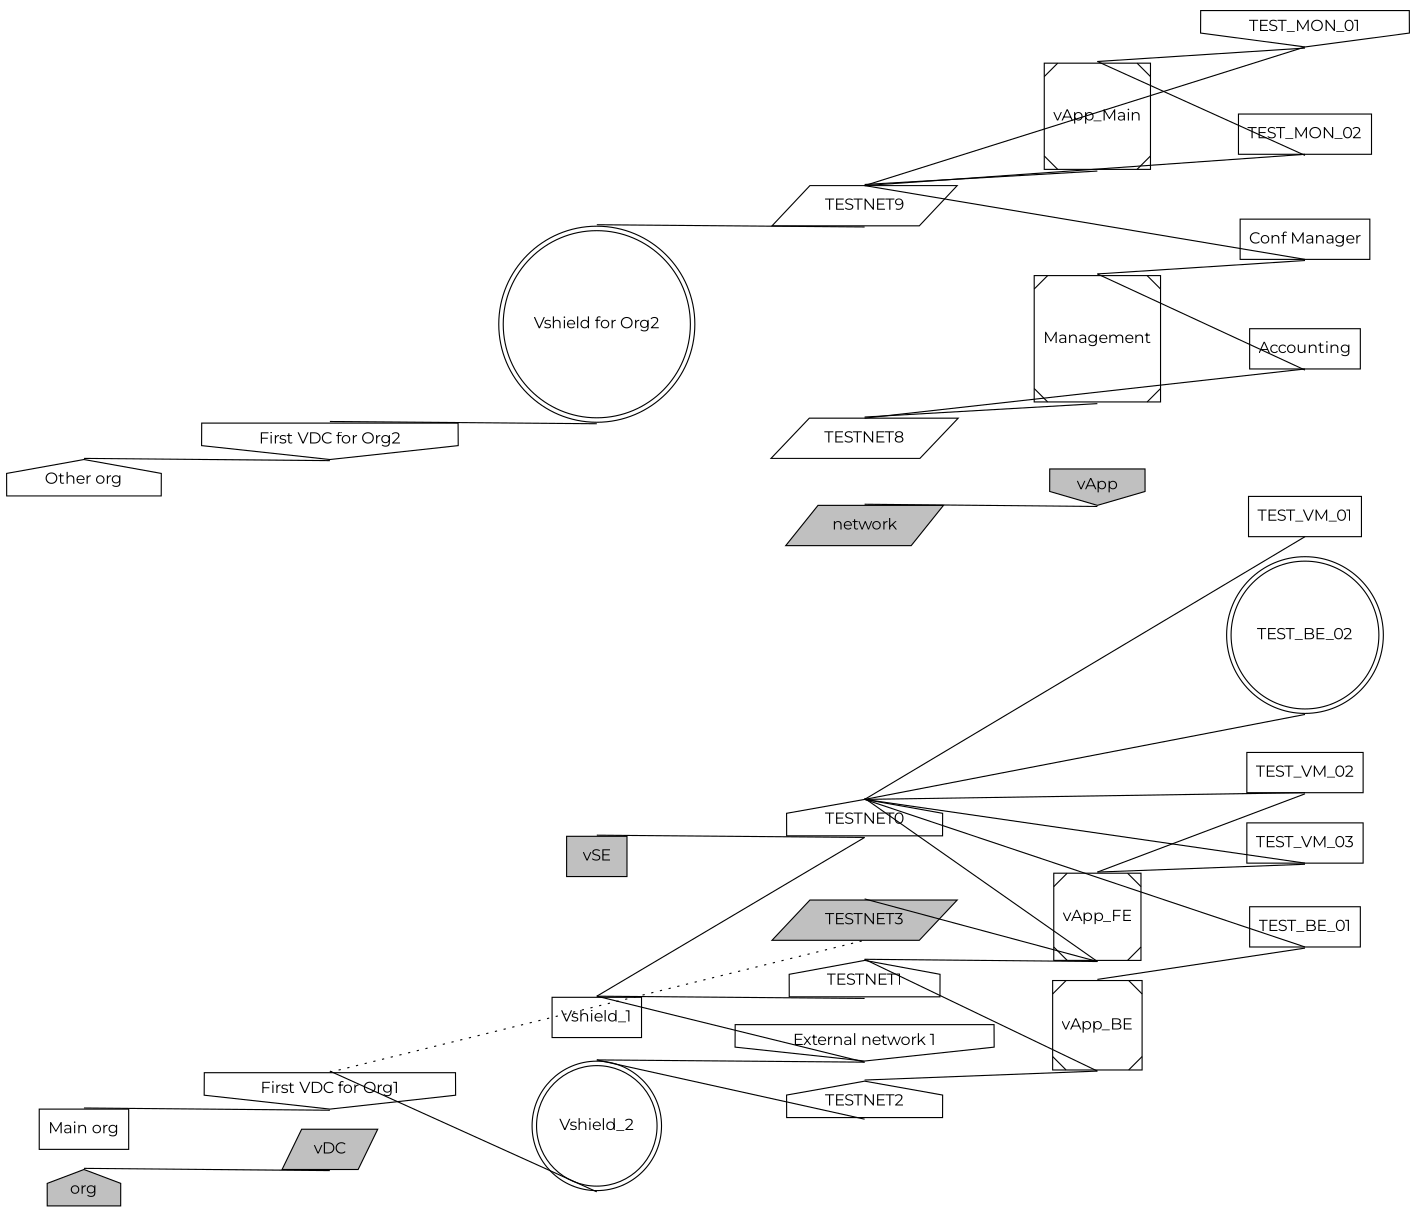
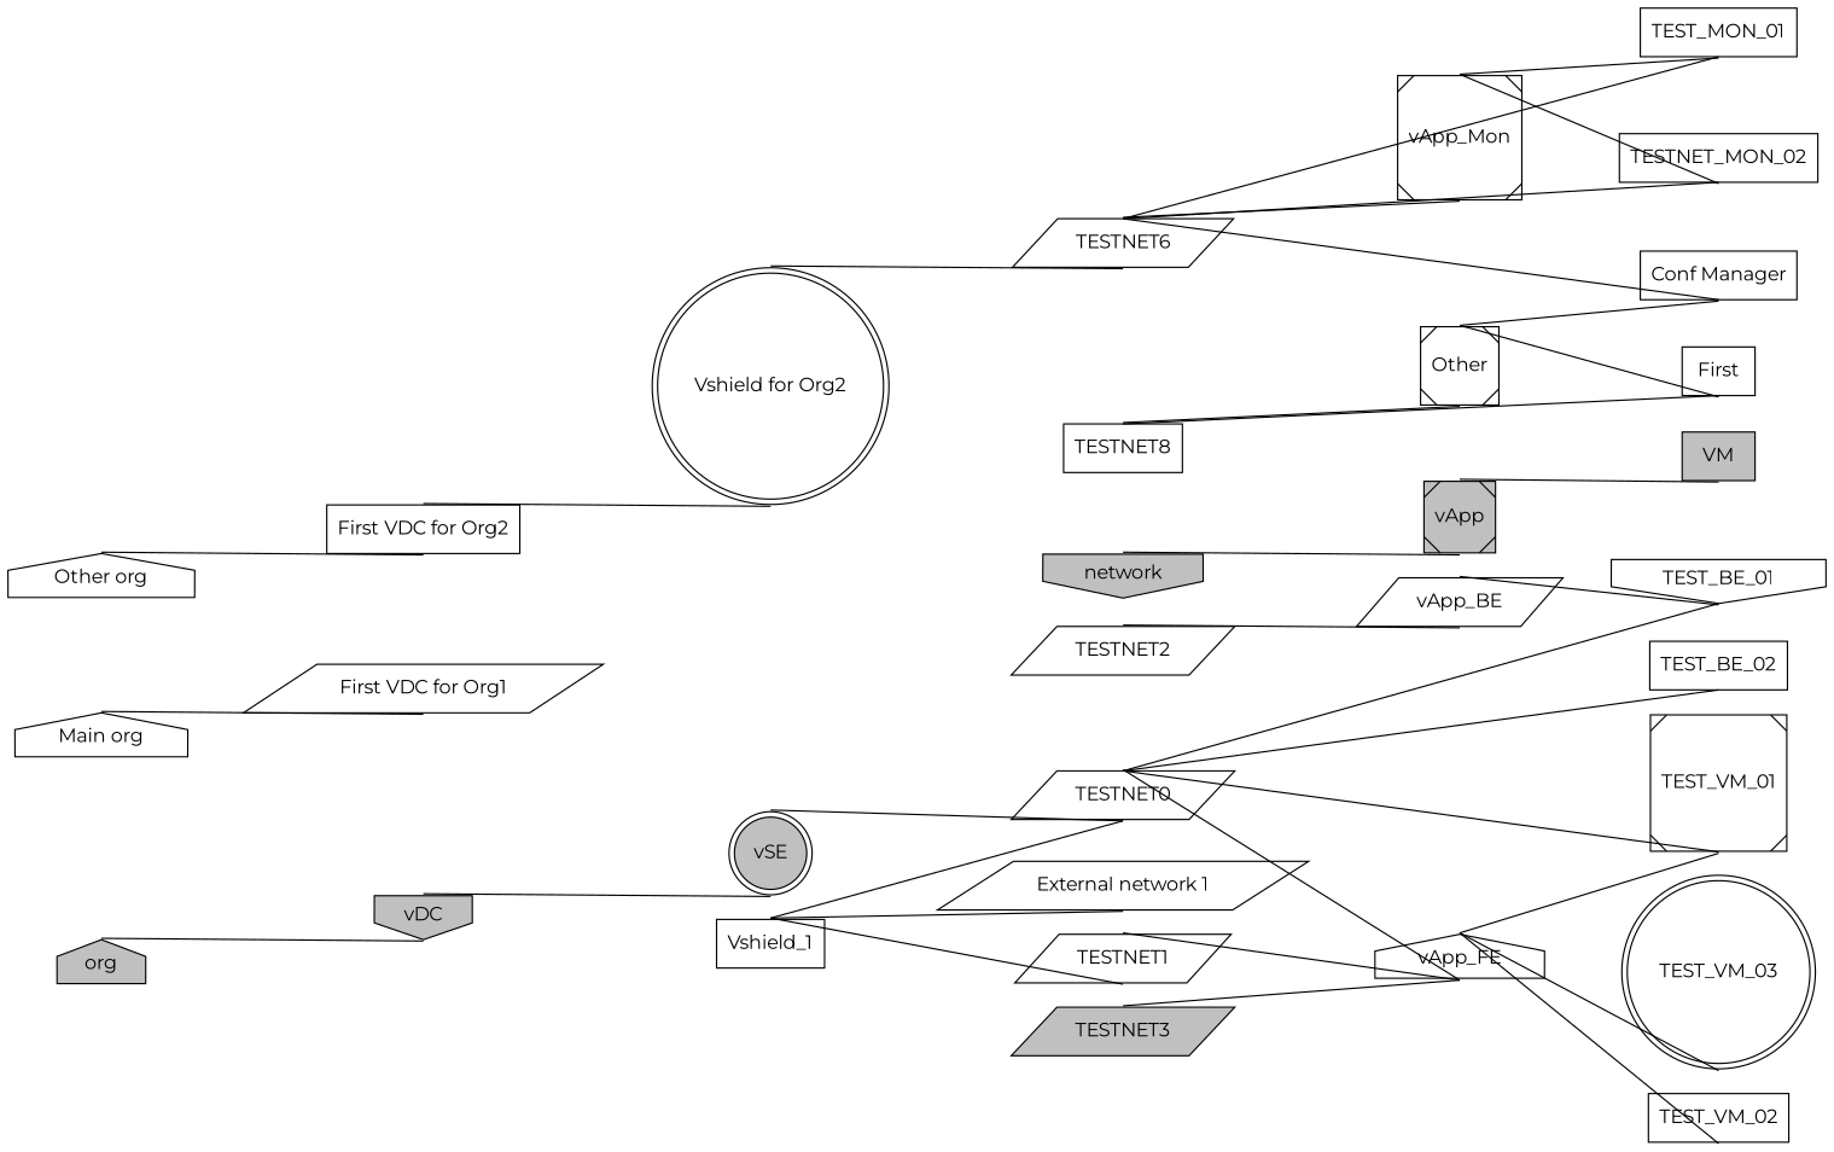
  digraph {
    fontname=Montserrat
    rankdir=LR
    splines=false
    node [fontname=Montserrat shape=box]
    edge [arrowhead=none arrowtail=none fontname=Montserrat headport=s tailport=n]
    org [fillcolor="#C0C0C0" shape=house style=filled]
-   vDC [fillcolor="#C0C0C0" shape=parallelogram style=filled]
-   vSE [fillcolor="#C0C0C0" style=filled]
-   network [fillcolor="#C0C0C0" shape=parallelogram style=filled]
-   vApp [fillcolor="#C0C0C0" shape=invhouse style=filled]
-   n7 [label="Main org"]
+   vDC [fillcolor="#C0C0C0" shape=invhouse style=filled]
+   vSE [fillcolor="#C0C0C0" shape=doublecircle style=filled]
+   network [fillcolor="#C0C0C0" shape=invhouse style=filled]
+   vApp [fillcolor="#C0C0C0" shape=Msquare style=filled]
+   VM [fillcolor="#C0C0C0" style=filled]
+   n7 [label="Main org" shape=house]
    n8 [label="Other org" shape=house]
-   n9 [label="First VDC for Org1" shape=invhouse]
-   n10 [label="First VDC for Org2" shape=invhouse]
-   n11 [label=Vshield_2 shape=doublecircle]
+   n9 [label="First VDC for Org1" shape=parallelogram]
+   n10 [label="First VDC for Org2"]
    n12 [label=Vshield_1]
    n13 [label="Vshield for Org2" shape=doublecircle]
-   n14 [label=TESTNET2 shape=house]
-   n15 [label="External network 1" shape=invhouse]
-   n16 [label=TESTNET0 shape=house]
-   n17 [label=TESTNET1 shape=house]
-   n18 [label=TESTNET9 shape=parallelogram]
-   n19 [label=TESTNET8 shape=parallelogram]
+   n14 [label=TESTNET2 shape=parallelogram]
+   n15 [label="External network 1" shape=parallelogram]
+   n16 [label=TESTNET0 shape=parallelogram]
+   n17 [label=TESTNET1 shape=parallelogram]
+   n18 [label=TESTNET6 shape=parallelogram]
+   n19 [label=TESTNET8]
    n20 [fillcolor="#C0C0C0" label=TESTNET3 shape=parallelogram style=filled]
-   n21 [label=vApp_FE shape=Msquare]
-   n22 [label=vApp_BE shape=Msquare]
-   n23 [label=vApp_Main shape=Msquare]
-   n24 [label=Management shape=Msquare]
+   n21 [label=vApp_FE shape=house]
+   n22 [label=vApp_BE shape=parallelogram]
+   n23 [label=vApp_Mon shape=Msquare]
+   n24 [label=Other shape=Msquare]
    n25 [label=TEST_VM_02]
-   n26 [label=TEST_VM_01]
-   n27 [label=TEST_VM_03]
-   n28 [label=TEST_BE_01]
-   n29 [label=TEST_BE_02 shape=doublecircle]
-   n30 [label=TEST_MON_01 shape=invhouse]
-   n31 [label=TEST_MON_02]
+   n26 [label=TEST_VM_01 shape=Msquare]
+   n27 [label=TEST_VM_03 shape=doublecircle]
+   n28 [label=TEST_BE_01 shape=invhouse]
+   n29 [label=TEST_BE_02]
+   n30 [label=TEST_MON_01]
+   n31 [label=TESTNET_MON_02]
    n32 [label="Conf Manager"]
-   n33 [label=Accounting]
+   n33 [label=First]
    subgraph sub_1 {
      org
      vDC
      vSE
      network
      vApp
+     VM
    }
    subgraph sub_2 {
      rank=same
      org
      n7
      n8
    }
    subgraph sub_3 {
      rank=same
      vDC
      n9
      n10
    }
    subgraph sub_4 {
      rank=same
      vSE
-     n11
      n12
      n13
    }
    subgraph sub_5 {
      rank=same
      network
      n14
      n15
      n16
      n17
      n18
      n19
    }
    subgraph sub_6 {
      rank=same
      network
      n20
    }
    subgraph sub_7 {
      rank=same
      vApp
      n21
      n22
      n23
      n24
    }
    subgraph sub_8 {
      rank=same
+     VM
      n25
      n26
      n27
      n28
      n29
      n30
      n31
      n32
      n33
    }
    org -> vDC
+   vDC -> vSE
    vSE -> n16
    network -> vApp
+   vApp -> VM
    n7 -> n9
    n8 -> n10
-   n9 -> n11
-   n9 -> n20 [style=dotted]
    n10 -> n13
-   n11 -> n14
-   n11 -> n15
    n12 -> n15
    n12 -> n16
    n12 -> n17
    n13 -> n18
    n14 -> n22
    n16 -> n21
-   n16 -> n25
    n16 -> n26
-   n16 -> n27
    n16 -> n28
    n16 -> n29
    n17 -> n21
-   n17 -> n22
    n18 -> n23
    n18 -> n30
    n18 -> n31
    n18 -> n32
    n19 -> n24
    n19 -> n33
    n20 -> n21
    n21 -> n25
+   n21 -> n26
    n21 -> n27
    n22 -> n28
    n23 -> n30
    n23 -> n31
    n24 -> n32
    n24 -> n33
  }
